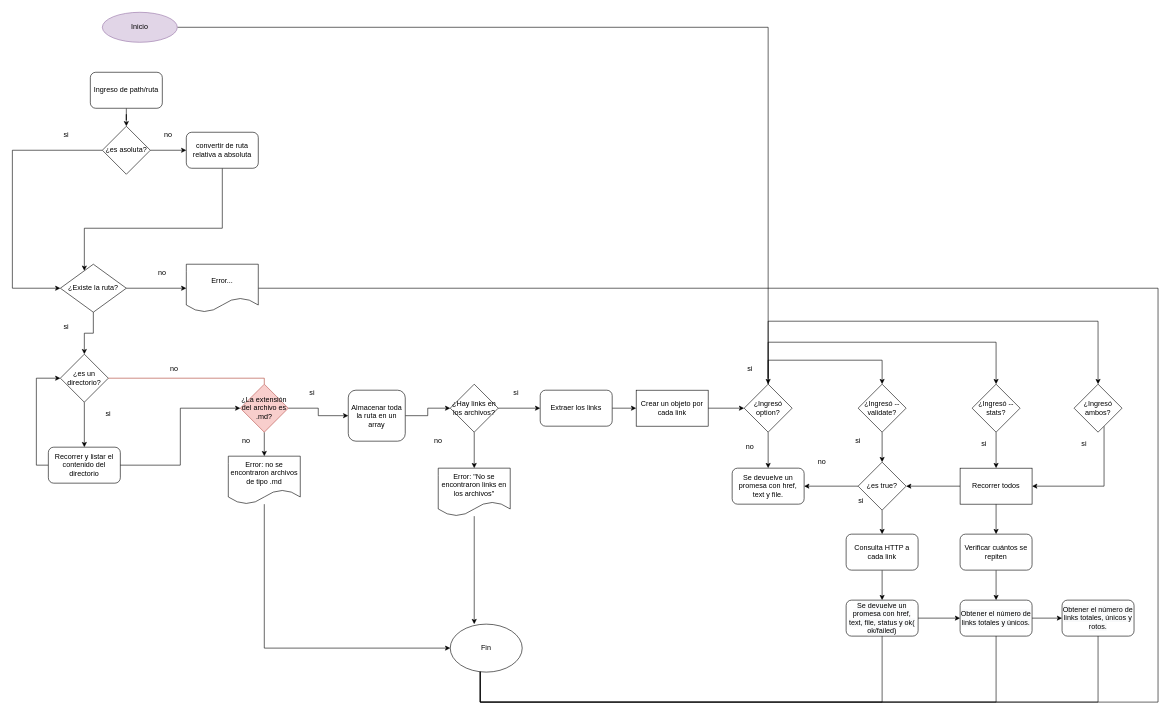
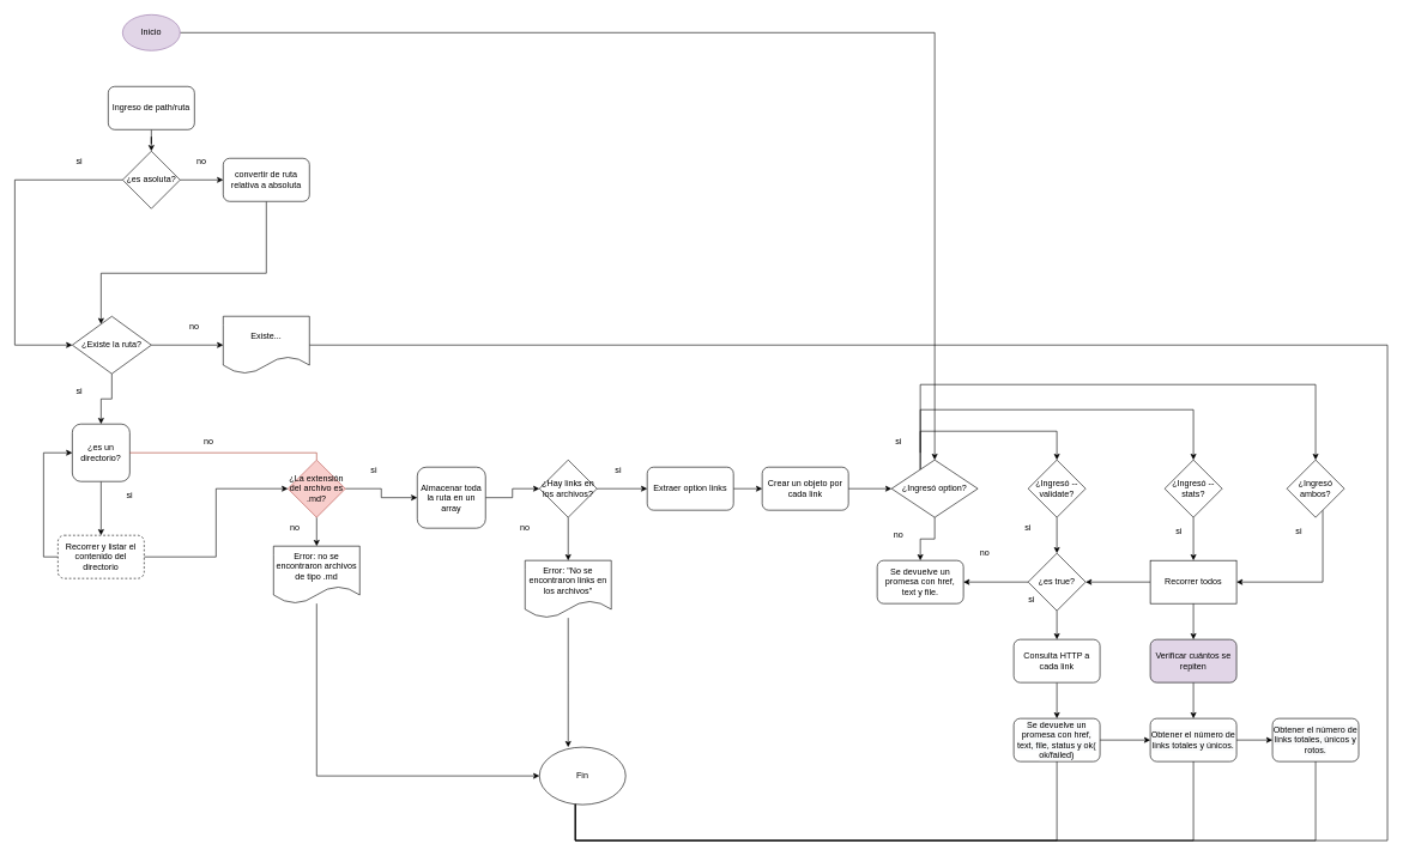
  <mxCell id="0" />
  <mxCell id="1" parent="0" />
  <mxCell id="2" style="edgeStyle=orthogonalEdgeStyle;rounded=0;orthogonalLoop=1;jettySize=auto;html=1;" parent="1" source="3" target="33" edge="1"><mxGeometry relative="1" as="geometry" /></mxCell>
- <mxCell id="3" value="Inicio" style="ellipse;whiteSpace=wrap;html=1;fillColor=#e1d5e7;strokeColor=#9673a6;" parent="1" vertex="1"><mxGeometry x="170" y="20" width="125" height="50" as="geometry" /></mxCell>
+ <mxCell id="3" value="Inicio" style="ellipse;whiteSpace=wrap;html=1;fillColor=#e1d5e7;strokeColor=#9673a6;" parent="1" vertex="1"><mxGeometry x="170" y="20" width="80" height="50" as="geometry" /></mxCell>
  <mxCell id="4" value="" style="edgeStyle=orthogonalEdgeStyle;rounded=0;orthogonalLoop=1;jettySize=auto;html=1;" parent="1" source="5" target="11" edge="1"><mxGeometry relative="1" as="geometry" /></mxCell>
  <mxCell id="5" value="Ingreso de path/ruta" style="rounded=1;whiteSpace=wrap;html=1;" parent="1" vertex="1"><mxGeometry x="150" y="120" width="120" height="60" as="geometry" /></mxCell>
  <mxCell id="6" style="edgeStyle=orthogonalEdgeStyle;rounded=0;orthogonalLoop=1;jettySize=auto;html=1;entryX=0.5;entryY=0;entryDx=0;entryDy=0;" parent="1" source="8" target="13" edge="1"><mxGeometry relative="1" as="geometry" /></mxCell>
  <mxCell id="7" style="edgeStyle=orthogonalEdgeStyle;rounded=0;orthogonalLoop=1;jettySize=auto;html=1;entryX=0;entryY=0.5;entryDx=0;entryDy=0;" parent="1" source="8" target="61" edge="1"><mxGeometry relative="1" as="geometry" /></mxCell>
  <mxCell id="8" value="¿Existe la ruta?" style="rhombus;whiteSpace=wrap;html=1;" parent="1" vertex="1"><mxGeometry x="100" y="440" width="110" height="80" as="geometry" /></mxCell>
  <mxCell id="9" value="" style="edgeStyle=orthogonalEdgeStyle;rounded=0;orthogonalLoop=1;jettySize=auto;html=1;entryX=0;entryY=0.5;entryDx=0;entryDy=0;" parent="1" source="11" target="8" edge="1"><mxGeometry relative="1" as="geometry"><mxPoint x="90" y="250" as="targetPoint" /><Array as="points"><mxPoint x="20" y="250" /><mxPoint x="20" y="480" /></Array></mxGeometry></mxCell>
  <mxCell id="10" value="" style="edgeStyle=orthogonalEdgeStyle;rounded=0;orthogonalLoop=1;jettySize=auto;html=1;" parent="1" source="11" target="73" edge="1"><mxGeometry relative="1" as="geometry" /></mxCell>
  <mxCell id="11" value="¿es asoluta?" style="rhombus;whiteSpace=wrap;html=1;" parent="1" vertex="1"><mxGeometry x="170" y="210" width="80" height="80" as="geometry" /></mxCell>
  <mxCell id="12" style="edgeStyle=orthogonalEdgeStyle;rounded=0;orthogonalLoop=1;jettySize=auto;html=1;exitX=0.5;exitY=1;exitDx=0;exitDy=0;entryX=0.5;entryY=0;entryDx=0;entryDy=0;" parent="1" source="13" target="15" edge="1"><mxGeometry relative="1" as="geometry" /></mxCell>
- <mxCell id="13" value="¿es un directorio?" style="rhombus;whiteSpace=wrap;html=1;" parent="1" vertex="1"><mxGeometry x="100" y="590" width="80" height="80" as="geometry" /></mxCell>
+ <mxCell id="13" value="¿es un directorio?" style="whiteSpace=wrap;html=1;rounded=1;" parent="1" vertex="1"><mxGeometry x="100" y="590" width="80" height="80" as="geometry" /></mxCell>
  <mxCell id="14" style="edgeStyle=orthogonalEdgeStyle;rounded=0;orthogonalLoop=1;jettySize=auto;html=1;exitX=0;exitY=0.5;exitDx=0;exitDy=0;entryX=0;entryY=0.5;entryDx=0;entryDy=0;" parent="1" source="15" target="13" edge="1"><mxGeometry relative="1" as="geometry" /></mxCell>
- <mxCell id="15" value="Recorrer y listar el contenido del directorio" style="rounded=1;whiteSpace=wrap;html=1;" parent="1" vertex="1"><mxGeometry x="80" y="745" width="120" height="60" as="geometry" /></mxCell>
+ <mxCell id="15" value="Recorrer y listar el contenido del directorio" style="rounded=1;whiteSpace=wrap;html=1;dashed=1;" parent="1" vertex="1"><mxGeometry x="80" y="745" width="120" height="60" as="geometry" /></mxCell>
  <mxCell id="16" value="si" style="text;html=1;strokeColor=none;fillColor=none;align=center;verticalAlign=middle;whiteSpace=wrap;rounded=0;" parent="1" vertex="1"><mxGeometry x="150" y="675" width="60" height="30" as="geometry" /></mxCell>
  <mxCell id="17" style="edgeStyle=orthogonalEdgeStyle;rounded=0;orthogonalLoop=1;jettySize=auto;html=1;entryX=0.5;entryY=0;entryDx=0;entryDy=0;fillColor=#fad9d5;strokeColor=#ae4132;exitX=1;exitY=0.5;exitDx=0;exitDy=0;endArrow=none;" parent="1" source="13" target="20" edge="1"><mxGeometry relative="1" as="geometry"><mxPoint x="460" y="630.059" as="sourcePoint" /><Array as="points"><mxPoint x="440" y="630" /></Array></mxGeometry></mxCell>
  <mxCell id="18" style="edgeStyle=orthogonalEdgeStyle;rounded=0;orthogonalLoop=1;jettySize=auto;html=1;entryX=0;entryY=0.5;entryDx=0;entryDy=0;" parent="1" source="20" target="65" edge="1"><mxGeometry relative="1" as="geometry" /></mxCell>
  <mxCell id="19" style="edgeStyle=orthogonalEdgeStyle;rounded=0;orthogonalLoop=1;jettySize=auto;html=1;entryX=0.5;entryY=0;entryDx=0;entryDy=0;" parent="1" source="20" target="68" edge="1"><mxGeometry relative="1" as="geometry" /></mxCell>
  <mxCell id="20" value="¿La extensión del archivo es .md?" style="rhombus;whiteSpace=wrap;html=1;fillColor=#f8cecc;strokeColor=#b85450;" parent="1" vertex="1"><mxGeometry x="400" y="640" width="80" height="80" as="geometry" /></mxCell>
  <mxCell id="21" value="si" style="text;html=1;strokeColor=none;fillColor=none;align=center;verticalAlign=middle;whiteSpace=wrap;rounded=0;" parent="1" vertex="1"><mxGeometry x="490" y="640" width="60" height="30" as="geometry" /></mxCell>
  <mxCell id="22" style="edgeStyle=orthogonalEdgeStyle;rounded=0;orthogonalLoop=1;jettySize=auto;html=1;exitX=1;exitY=0.5;exitDx=0;exitDy=0;entryX=0;entryY=0.5;entryDx=0;entryDy=0;" parent="1" source="24" target="26" edge="1"><mxGeometry relative="1" as="geometry" /></mxCell>
  <mxCell id="23" value="" style="edgeStyle=orthogonalEdgeStyle;rounded=0;orthogonalLoop=1;jettySize=auto;html=1;" parent="1" source="24" target="59" edge="1"><mxGeometry relative="1" as="geometry" /></mxCell>
  <mxCell id="24" value="¿Hay links en los archivos?" style="rhombus;whiteSpace=wrap;html=1;" parent="1" vertex="1"><mxGeometry x="750" y="640" width="80" height="80" as="geometry" /></mxCell>
  <mxCell id="25" style="edgeStyle=orthogonalEdgeStyle;rounded=0;orthogonalLoop=1;jettySize=auto;html=1;entryX=0;entryY=0.5;entryDx=0;entryDy=0;" parent="1" source="26" target="71" edge="1"><mxGeometry relative="1" as="geometry" /></mxCell>
- <mxCell id="26" value="Extraer los links" style="rounded=1;whiteSpace=wrap;html=1;" parent="1" vertex="1"><mxGeometry x="900" y="650" width="120" height="60" as="geometry" /></mxCell>
+ <mxCell id="26" value="Extraer option links" style="rounded=1;whiteSpace=wrap;html=1;" parent="1" vertex="1"><mxGeometry x="900" y="650" width="120" height="60" as="geometry" /></mxCell>
  <mxCell id="27" value="no" style="text;html=1;strokeColor=none;fillColor=none;align=center;verticalAlign=middle;whiteSpace=wrap;rounded=0;" parent="1" vertex="1"><mxGeometry x="700" y="720" width="60" height="30" as="geometry" /></mxCell>
  <mxCell id="28" value="si" style="text;html=1;strokeColor=none;fillColor=none;align=center;verticalAlign=middle;whiteSpace=wrap;rounded=0;" parent="1" vertex="1"><mxGeometry x="830" y="640" width="60" height="30" as="geometry" /></mxCell>
  <mxCell id="29" style="edgeStyle=orthogonalEdgeStyle;rounded=0;orthogonalLoop=1;jettySize=auto;html=1;entryX=0.5;entryY=0;entryDx=0;entryDy=0;" parent="1" source="33" target="34" edge="1"><mxGeometry relative="1" as="geometry" /></mxCell>
  <mxCell id="30" style="edgeStyle=orthogonalEdgeStyle;rounded=0;orthogonalLoop=1;jettySize=auto;html=1;" parent="1" source="33" target="38" edge="1"><mxGeometry relative="1" as="geometry"><Array as="points"><mxPoint x="1280" y="600" /><mxPoint x="1470" y="600" /></Array></mxGeometry></mxCell>
  <mxCell id="31" style="edgeStyle=orthogonalEdgeStyle;rounded=0;orthogonalLoop=1;jettySize=auto;html=1;entryX=0.5;entryY=0;entryDx=0;entryDy=0;" parent="1" source="33" target="40" edge="1"><mxGeometry relative="1" as="geometry"><Array as="points"><mxPoint x="1280" y="570" /><mxPoint x="1660" y="570" /></Array></mxGeometry></mxCell>
  <mxCell id="32" style="edgeStyle=orthogonalEdgeStyle;rounded=0;orthogonalLoop=1;jettySize=auto;html=1;entryX=0.5;entryY=0;entryDx=0;entryDy=0;exitX=1;exitY=1;exitDx=0;exitDy=0;" parent="1" source="36" target="55" edge="1"><mxGeometry relative="1" as="geometry"><Array as="points"><mxPoint x="1280" y="535" /><mxPoint x="1830" y="535" /></Array><mxPoint x="1280" y="555" as="sourcePoint" /><mxPoint x="1830" y="555" as="targetPoint" /></mxGeometry></mxCell>
- <mxCell id="33" value="¿Ingresó option?" style="rhombus;whiteSpace=wrap;html=1;" parent="1" vertex="1"><mxGeometry x="1240" y="640" width="80" height="80" as="geometry" /></mxCell>
+ <mxCell id="33" value="¿Ingresó option?" style="rhombus;whiteSpace=wrap;html=1;" parent="1" vertex="1"><mxGeometry x="1240" y="640" width="120" height="80" as="geometry" /></mxCell>
  <mxCell id="34" value="Se devuelve un promesa con href, text y file." style="rounded=1;whiteSpace=wrap;html=1;" parent="1" vertex="1"><mxGeometry x="1220" y="780" width="120" height="60" as="geometry" /></mxCell>
  <mxCell id="35" value="no" style="text;html=1;strokeColor=none;fillColor=none;align=center;verticalAlign=middle;whiteSpace=wrap;rounded=0;" parent="1" vertex="1"><mxGeometry x="1220" y="730" width="60" height="30" as="geometry" /></mxCell>
  <mxCell id="36" value="si" style="text;html=1;strokeColor=none;fillColor=none;align=center;verticalAlign=middle;whiteSpace=wrap;rounded=0;" parent="1" vertex="1"><mxGeometry x="1220" y="600" width="60" height="30" as="geometry" /></mxCell>
  <mxCell id="37" style="edgeStyle=orthogonalEdgeStyle;rounded=0;orthogonalLoop=1;jettySize=auto;html=1;entryX=0.5;entryY=0;entryDx=0;entryDy=0;" parent="1" source="38" target="48" edge="1"><mxGeometry relative="1" as="geometry" /></mxCell>
  <mxCell id="38" value="¿Ingresó --validate?" style="rhombus;whiteSpace=wrap;html=1;" parent="1" vertex="1"><mxGeometry x="1430" y="640" width="80" height="80" as="geometry" /></mxCell>
  <mxCell id="39" value="" style="edgeStyle=orthogonalEdgeStyle;rounded=0;orthogonalLoop=1;jettySize=auto;html=1;" parent="1" source="40" target="79" edge="1"><mxGeometry relative="1" as="geometry" /></mxCell>
  <mxCell id="40" value="¿Ingresó --stats?" style="rhombus;whiteSpace=wrap;html=1;" parent="1" vertex="1"><mxGeometry x="1620" y="640" width="80" height="80" as="geometry" /></mxCell>
  <mxCell id="41" style="edgeStyle=orthogonalEdgeStyle;rounded=0;orthogonalLoop=1;jettySize=auto;html=1;entryX=1;entryY=0.5;entryDx=0;entryDy=0;" parent="1" source="43" edge="1"><mxGeometry relative="1" as="geometry"><Array as="points"><mxPoint x="1660" y="1170" /><mxPoint x="800" y="1170" /><mxPoint x="800" y="1080" /></Array><mxPoint x="850" y="1080" as="targetPoint" /></mxGeometry></mxCell>
  <mxCell id="42" value="" style="edgeStyle=orthogonalEdgeStyle;rounded=0;orthogonalLoop=1;jettySize=auto;html=1;" parent="1" source="43" target="57" edge="1"><mxGeometry relative="1" as="geometry" /></mxCell>
  <mxCell id="43" value="&lt;span style=&quot;color: rgb(0, 0, 0); font-family: Helvetica; font-size: 12px; font-style: normal; font-variant-ligatures: normal; font-variant-caps: normal; font-weight: 400; letter-spacing: normal; orphans: 2; text-align: center; text-indent: 0px; text-transform: none; widows: 2; word-spacing: 0px; -webkit-text-stroke-width: 0px; background-color: rgb(248, 249, 250); text-decoration-thickness: initial; text-decoration-style: initial; text-decoration-color: initial; float: none; display: inline !important;&quot;&gt;Obtener el número de links totales y únicos.&lt;/span&gt;" style="rounded=1;whiteSpace=wrap;html=1;" parent="1" vertex="1"><mxGeometry x="1600" y="1000" width="120" height="60" as="geometry" /></mxCell>
  <mxCell id="44" value="si" style="text;html=1;strokeColor=none;fillColor=none;align=center;verticalAlign=middle;whiteSpace=wrap;rounded=0;" parent="1" vertex="1"><mxGeometry x="1400" y="720" width="60" height="30" as="geometry" /></mxCell>
  <mxCell id="45" value="si" style="text;html=1;strokeColor=none;fillColor=none;align=center;verticalAlign=middle;whiteSpace=wrap;rounded=0;" parent="1" vertex="1"><mxGeometry x="1610" y="725" width="60" height="30" as="geometry" /></mxCell>
  <mxCell id="46" value="" style="edgeStyle=orthogonalEdgeStyle;rounded=0;orthogonalLoop=1;jettySize=auto;html=1;" parent="1" source="48" target="34" edge="1"><mxGeometry relative="1" as="geometry" /></mxCell>
  <mxCell id="47" value="" style="edgeStyle=orthogonalEdgeStyle;rounded=0;orthogonalLoop=1;jettySize=auto;html=1;" parent="1" source="48" target="76" edge="1"><mxGeometry relative="1" as="geometry" /></mxCell>
  <mxCell id="48" value="¿es true?" style="rhombus;whiteSpace=wrap;html=1;" parent="1" vertex="1"><mxGeometry x="1430" y="770" width="80" height="80" as="geometry" /></mxCell>
  <mxCell id="49" style="edgeStyle=orthogonalEdgeStyle;rounded=0;orthogonalLoop=1;jettySize=auto;html=1;entryX=1;entryY=0.5;entryDx=0;entryDy=0;" parent="1" source="51" target="84" edge="1"><mxGeometry relative="1" as="geometry"><mxPoint x="850" y="1080" as="targetPoint" /><Array as="points"><mxPoint x="1470" y="1170" /><mxPoint x="800" y="1170" /><mxPoint x="800" y="1080" /></Array></mxGeometry></mxCell>
  <mxCell id="50" value="" style="edgeStyle=orthogonalEdgeStyle;rounded=0;orthogonalLoop=1;jettySize=auto;html=1;" parent="1" source="51" target="43" edge="1"><mxGeometry relative="1" as="geometry" /></mxCell>
  <mxCell id="51" value="&lt;span style=&quot;color: rgb(0, 0, 0); font-family: Helvetica; font-size: 12px; font-style: normal; font-variant-ligatures: normal; font-variant-caps: normal; font-weight: 400; letter-spacing: normal; orphans: 2; text-align: center; text-indent: 0px; text-transform: none; widows: 2; word-spacing: 0px; -webkit-text-stroke-width: 0px; background-color: rgb(248, 249, 250); text-decoration-thickness: initial; text-decoration-style: initial; text-decoration-color: initial; float: none; display: inline !important;&quot;&gt;Se devuelve un promesa con href, text, file, status y ok( ok/failed)&lt;/span&gt;" style="rounded=1;whiteSpace=wrap;html=1;" parent="1" vertex="1"><mxGeometry x="1410" y="1000" width="120" height="60" as="geometry" /></mxCell>
  <mxCell id="52" value="si" style="text;html=1;strokeColor=none;fillColor=none;align=center;verticalAlign=middle;whiteSpace=wrap;rounded=0;" parent="1" vertex="1"><mxGeometry x="1420" y="820" width="30" height="30" as="geometry" /></mxCell>
  <mxCell id="53" value="no" style="text;html=1;strokeColor=none;fillColor=none;align=center;verticalAlign=middle;whiteSpace=wrap;rounded=0;" parent="1" vertex="1"><mxGeometry x="1340" y="755" width="60" height="30" as="geometry" /></mxCell>
  <mxCell id="54" style="edgeStyle=orthogonalEdgeStyle;rounded=0;orthogonalLoop=1;jettySize=auto;html=1;entryX=1;entryY=0.5;entryDx=0;entryDy=0;" parent="1" source="55" target="79" edge="1"><mxGeometry relative="1" as="geometry"><Array as="points"><mxPoint x="1840" y="810" /></Array></mxGeometry></mxCell>
  <mxCell id="55" value="¿Ingresó ambos?" style="rhombus;whiteSpace=wrap;html=1;" parent="1" vertex="1"><mxGeometry x="1790" y="640" width="80" height="80" as="geometry" /></mxCell>
  <mxCell id="56" style="edgeStyle=orthogonalEdgeStyle;rounded=0;orthogonalLoop=1;jettySize=auto;html=1;entryX=1;entryY=0.5;entryDx=0;entryDy=0;" parent="1" source="57" edge="1"><mxGeometry relative="1" as="geometry"><Array as="points"><mxPoint x="1830" y="1170" /><mxPoint x="800" y="1170" /><mxPoint x="800" y="1080" /></Array><mxPoint x="850" y="1080" as="targetPoint" /></mxGeometry></mxCell>
  <mxCell id="57" value="&lt;span style=&quot;color: rgb(0, 0, 0); font-family: Helvetica; font-size: 12px; font-style: normal; font-variant-ligatures: normal; font-variant-caps: normal; font-weight: 400; letter-spacing: normal; orphans: 2; text-align: center; text-indent: 0px; text-transform: none; widows: 2; word-spacing: 0px; -webkit-text-stroke-width: 0px; background-color: rgb(248, 249, 250); text-decoration-thickness: initial; text-decoration-style: initial; text-decoration-color: initial; float: none; display: inline !important;&quot;&gt;Obtener el número de links totales, únicos y rotos.&lt;/span&gt;" style="rounded=1;whiteSpace=wrap;html=1;" parent="1" vertex="1"><mxGeometry x="1770" y="1000" width="120" height="60" as="geometry" /></mxCell>
  <mxCell id="58" style="edgeStyle=orthogonalEdgeStyle;rounded=0;orthogonalLoop=1;jettySize=auto;html=1;" parent="1" source="59" edge="1"><mxGeometry relative="1" as="geometry"><mxPoint x="790" y="1040" as="targetPoint" /></mxGeometry></mxCell>
  <mxCell id="59" value="&lt;span style=&quot;&quot;&gt;Error: &quot;No se encontraron links en los archivos&quot;&lt;/span&gt;" style="shape=document;whiteSpace=wrap;html=1;boundedLbl=1;" parent="1" vertex="1"><mxGeometry x="730" y="780" width="120" height="80" as="geometry" /></mxCell>
  <mxCell id="60" style="edgeStyle=orthogonalEdgeStyle;rounded=0;orthogonalLoop=1;jettySize=auto;html=1;entryX=1;entryY=0.5;entryDx=0;entryDy=0;" parent="1" source="61" edge="1"><mxGeometry relative="1" as="geometry"><Array as="points"><mxPoint x="1930" y="480" /><mxPoint x="1930" y="1170" /><mxPoint x="800" y="1170" /><mxPoint x="800" y="1080" /></Array><mxPoint x="850" y="1080" as="targetPoint" /></mxGeometry></mxCell>
- <mxCell id="61" value="&lt;span style=&quot;&quot;&gt;Error...&lt;/span&gt;" style="shape=document;whiteSpace=wrap;html=1;boundedLbl=1;" parent="1" vertex="1"><mxGeometry x="310" y="440" width="120" height="80" as="geometry" /></mxCell>
+ <mxCell id="61" value="&lt;span style=&quot;&quot;&gt;Existe...&lt;/span&gt;" style="shape=document;whiteSpace=wrap;html=1;boundedLbl=1;" parent="1" vertex="1"><mxGeometry x="310" y="440" width="120" height="80" as="geometry" /></mxCell>
  <mxCell id="62" value="no" style="text;html=1;strokeColor=none;fillColor=none;align=center;verticalAlign=middle;whiteSpace=wrap;rounded=0;" parent="1" vertex="1"><mxGeometry x="240" y="440" width="60" height="30" as="geometry" /></mxCell>
  <mxCell id="63" value="no" style="text;html=1;strokeColor=none;fillColor=none;align=center;verticalAlign=middle;whiteSpace=wrap;rounded=0;" parent="1" vertex="1"><mxGeometry x="260" y="600" width="60" height="30" as="geometry" /></mxCell>
  <mxCell id="64" style="edgeStyle=orthogonalEdgeStyle;rounded=0;orthogonalLoop=1;jettySize=auto;html=1;entryX=0;entryY=0.5;entryDx=0;entryDy=0;" parent="1" source="65" target="24" edge="1"><mxGeometry relative="1" as="geometry" /></mxCell>
  <mxCell id="65" value="Almacenar toda la ruta en un array" style="rounded=1;whiteSpace=wrap;html=1;" parent="1" vertex="1"><mxGeometry x="580" y="650" width="95" height="85" as="geometry" /></mxCell>
  <mxCell id="66" style="edgeStyle=orthogonalEdgeStyle;rounded=0;orthogonalLoop=1;jettySize=auto;html=1;entryX=0;entryY=0.5;entryDx=0;entryDy=0;exitX=1;exitY=0.5;exitDx=0;exitDy=0;" parent="1" source="15" target="20" edge="1"><mxGeometry relative="1" as="geometry"><mxPoint x="260" y="874.941" as="sourcePoint" /></mxGeometry></mxCell>
  <mxCell id="67" style="edgeStyle=orthogonalEdgeStyle;rounded=0;orthogonalLoop=1;jettySize=auto;html=1;entryX=0;entryY=0.5;entryDx=0;entryDy=0;" parent="1" source="68" target="84" edge="1"><mxGeometry relative="1" as="geometry"><mxPoint x="730" y="1080" as="targetPoint" /><Array as="points"><mxPoint x="440" y="1080" /></Array></mxGeometry></mxCell>
  <mxCell id="68" value="&lt;span style=&quot;&quot;&gt;Error: no se encontraron archivos de tipo .md&lt;/span&gt;" style="shape=document;whiteSpace=wrap;html=1;boundedLbl=1;" parent="1" vertex="1"><mxGeometry x="380" y="760" width="120" height="80" as="geometry" /></mxCell>
  <mxCell id="69" value="no" style="text;html=1;strokeColor=none;fillColor=none;align=center;verticalAlign=middle;whiteSpace=wrap;rounded=0;" parent="1" vertex="1"><mxGeometry x="380" y="720" width="60" height="30" as="geometry" /></mxCell>
  <mxCell id="70" style="edgeStyle=orthogonalEdgeStyle;rounded=0;orthogonalLoop=1;jettySize=auto;html=1;entryX=0;entryY=0.5;entryDx=0;entryDy=0;" parent="1" source="71" target="33" edge="1"><mxGeometry relative="1" as="geometry" /></mxCell>
- <mxCell id="71" value="Crear un objeto por cada link" style="whiteSpace=wrap;html=1;rounded=0;" parent="1" vertex="1"><mxGeometry x="1060" y="650" width="120" height="60" as="geometry" /></mxCell>
+ <mxCell id="71" value="Crear un objeto por cada link" style="rounded=1;whiteSpace=wrap;html=1;" parent="1" vertex="1"><mxGeometry x="1060" y="650" width="120" height="60" as="geometry" /></mxCell>
  <mxCell id="72" style="edgeStyle=orthogonalEdgeStyle;rounded=0;orthogonalLoop=1;jettySize=auto;html=1;" parent="1" source="73" target="8" edge="1"><mxGeometry relative="1" as="geometry"><Array as="points"><mxPoint x="370" y="380" /><mxPoint x="140" y="380" /></Array></mxGeometry></mxCell>
  <mxCell id="73" value="convertir de ruta relativa a absoluta" style="rounded=1;whiteSpace=wrap;html=1;" parent="1" vertex="1"><mxGeometry x="310" y="220" width="120" height="60" as="geometry" /></mxCell>
  <mxCell id="74" value="no" style="text;html=1;strokeColor=none;fillColor=none;align=center;verticalAlign=middle;whiteSpace=wrap;rounded=0;" parent="1" vertex="1"><mxGeometry x="250" y="210" width="60" height="30" as="geometry" /></mxCell>
  <mxCell id="75" style="edgeStyle=orthogonalEdgeStyle;rounded=0;orthogonalLoop=1;jettySize=auto;html=1;entryX=0.5;entryY=0;entryDx=0;entryDy=0;" parent="1" source="76" target="51" edge="1"><mxGeometry relative="1" as="geometry" /></mxCell>
  <mxCell id="76" value="Consulta HTTP a cada link" style="rounded=1;whiteSpace=wrap;html=1;" parent="1" vertex="1"><mxGeometry x="1410" y="890" width="120" height="60" as="geometry" /></mxCell>
  <mxCell id="77" value="" style="edgeStyle=orthogonalEdgeStyle;rounded=0;orthogonalLoop=1;jettySize=auto;html=1;" parent="1" source="79" target="48" edge="1"><mxGeometry relative="1" as="geometry" /></mxCell>
  <mxCell id="78" value="" style="edgeStyle=orthogonalEdgeStyle;rounded=0;orthogonalLoop=1;jettySize=auto;html=1;" parent="1" source="79" target="81" edge="1"><mxGeometry relative="1" as="geometry" /></mxCell>
  <mxCell id="79" value="Recorrer todos" style="whiteSpace=wrap;html=1;rounded=0;" parent="1" vertex="1"><mxGeometry x="1600" y="780" width="120" height="60" as="geometry" /></mxCell>
  <mxCell id="80" value="" style="edgeStyle=orthogonalEdgeStyle;rounded=0;orthogonalLoop=1;jettySize=auto;html=1;" parent="1" source="81" target="43" edge="1"><mxGeometry relative="1" as="geometry" /></mxCell>
- <mxCell id="81" value="Verificar cuántos se repiten" style="rounded=1;whiteSpace=wrap;html=1;" parent="1" vertex="1"><mxGeometry x="1600" y="890" width="120" height="60" as="geometry" /></mxCell>
+ <mxCell id="81" value="Verificar cuántos se repiten" style="rounded=1;whiteSpace=wrap;html=1;fillColor=#e1d5e7;" parent="1" vertex="1"><mxGeometry x="1600" y="890" width="120" height="60" as="geometry" /></mxCell>
  <mxCell id="82" value="si" style="text;html=1;strokeColor=none;fillColor=none;align=center;verticalAlign=middle;whiteSpace=wrap;rounded=0;" parent="1" vertex="1"><mxGeometry x="80" y="210" width="60" height="30" as="geometry" /></mxCell>
  <mxCell id="83" value="si" style="text;html=1;strokeColor=none;fillColor=none;align=center;verticalAlign=middle;whiteSpace=wrap;rounded=0;" parent="1" vertex="1"><mxGeometry x="80" y="530" width="60" height="30" as="geometry" /></mxCell>
  <mxCell id="84" value="Fin" style="ellipse;whiteSpace=wrap;html=1;" parent="1" vertex="1"><mxGeometry x="750" y="1040" width="120" height="80" as="geometry" /></mxCell>
  <mxCell id="85" value="si" style="text;html=1;strokeColor=none;fillColor=none;align=center;verticalAlign=middle;whiteSpace=wrap;rounded=0;" parent="1" vertex="1"><mxGeometry x="1777" y="725" width="60" height="30" as="geometry" /></mxCell>
